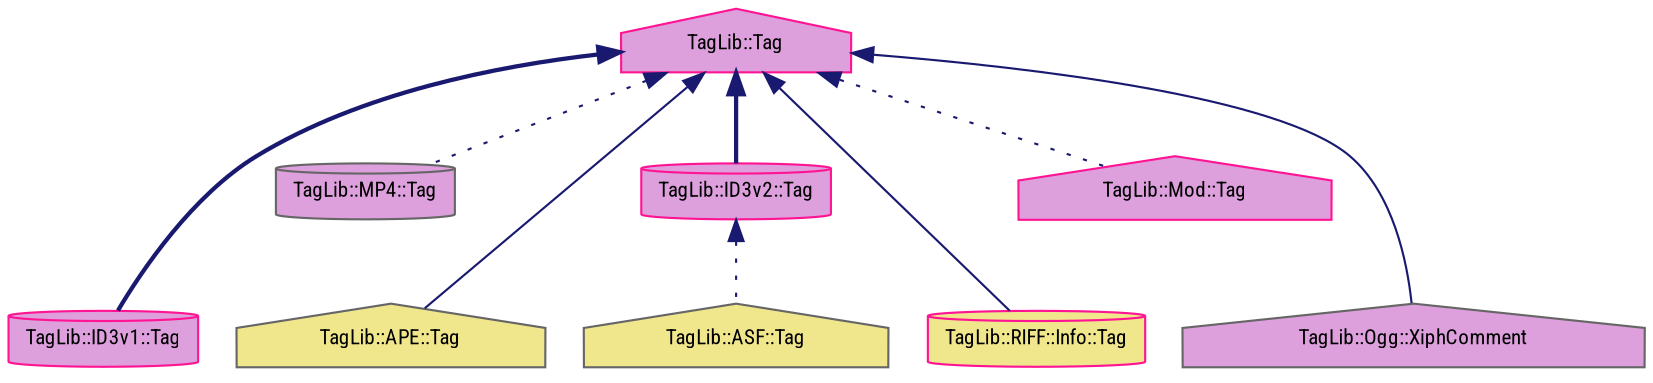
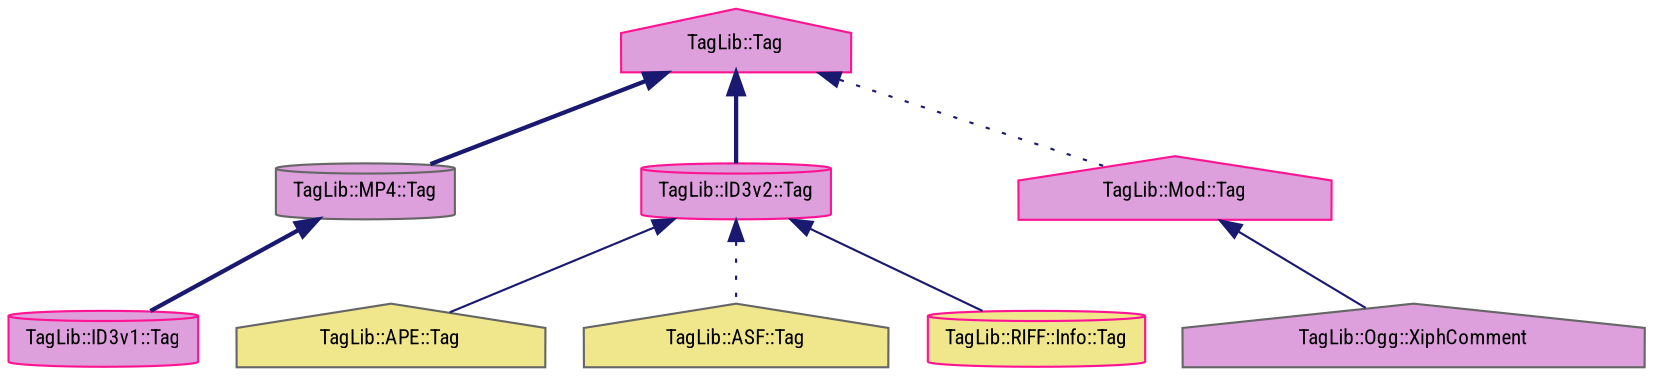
  digraph {
    fontname="Roboto Condensed"
    rankdir=TB
    node [color=deeppink fillcolor=plum fontname="Roboto Condensed" fontsize=10 shape=house style=filled]
    edge [color=midnightblue dir=back fontname="Roboto Condensed" fontsize=10 labelfontname=Helvetica labelfontsize=10 style=solid]
    n1 [height=0.2 label="TagLib::Tag" width=0.4]
    n2 [color=gray40 fillcolor=khaki height=0.2 label="TagLib::APE::Tag" width=0.4]
    n3 [height=0.2 label="TagLib::ID3v1::Tag" shape=cylinder width=0.4]
    n4 [height=0.2 label="TagLib::ID3v2::Tag" shape=cylinder width=0.4]
    n5 [height=0.2 label="TagLib::Mod::Tag" width=0.4]
    n6 [color=gray40 height=0.2 label="TagLib::MP4::Tag" shape=cylinder width=0.4]
    n7 [color=gray40 height=0.2 label="TagLib::Ogg::XiphComment" width=0.4]
    n8 [fillcolor=khaki height=0.2 label="TagLib::RIFF::Info::Tag" shape=cylinder width=0.4]
    n9 [color=gray40 fillcolor=khaki height=0.2 label="TagLib::ASF::Tag" width=0.4]
-   n1 -> n2
-   n1 -> n3 [style=bold]
+   n4 -> n2
+   n6 -> n3 [style=bold]
    n1 -> n4 [style=bold]
    n1 -> n5 [style=dotted]
-   n1 -> n6 [style=dotted]
-   n1 -> n7
-   n1 -> n8
+   n1 -> n6 [style=bold]
+   n5 -> n7
+   n4 -> n8
    n4 -> n9 [style=dotted]
  }
